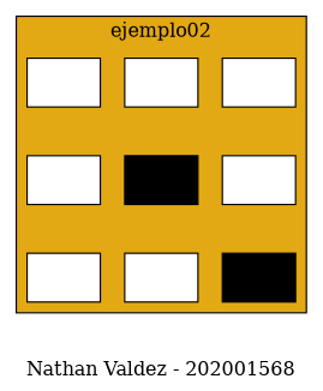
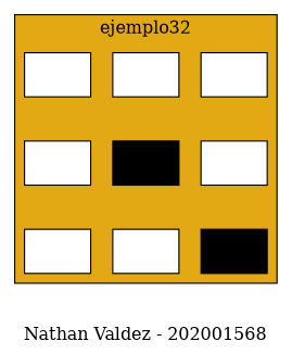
  digraph {
    label="Nathan Valdez - 202001568"
    node [fillcolor=white group=1 shape=box style=filled]
    edge [dir=none style=invisible]
    n1 [label=" "]
    n2 [group=2 label=" "]
    n3 [group=3 label=" "]
    n4 [label=" "]
    n5 [fillcolor=black group=2 label=" "]
    n6 [group=3 label=" "]
    n7 [label=" "]
    n8 [group=2 label=" "]
    n9 [fillcolor=black group=3 label=" "]
    subgraph cluster_1 {
      bgcolor="#E2A914"
-     label=ejemplo02
+     label=ejemplo32
      subgraph sub_2 {
        bgcolor="#E2A914"
        label=ejemplo02
        rank=same
        n1
        n2
      }
      subgraph sub_3 {
        bgcolor="#E2A914"
        label=ejemplo02
        rank=same
        n2
        n3
      }
      subgraph sub_4 {
        bgcolor="#E2A914"
        label=ejemplo02
        rank=same
        n4
        n5
      }
      subgraph sub_5 {
        bgcolor="#E2A914"
        label=ejemplo02
        rank=same
        n5
        n6
      }
      subgraph sub_6 {
        bgcolor="#E2A914"
        label=ejemplo02
        rank=same
        n7
        n8
      }
      subgraph sub_7 {
        bgcolor="#E2A914"
        label=ejemplo02
        rank=same
        n8
        n9
      }
    }
    n1 -> n2
    n1 -> n4
    n2 -> n3
    n2 -> n5
    n3 -> n6
    n4 -> n5
    n4 -> n7
    n5 -> n6
    n5 -> n8
    n6 -> n9
    n7 -> n8
    n8 -> n9
  }
